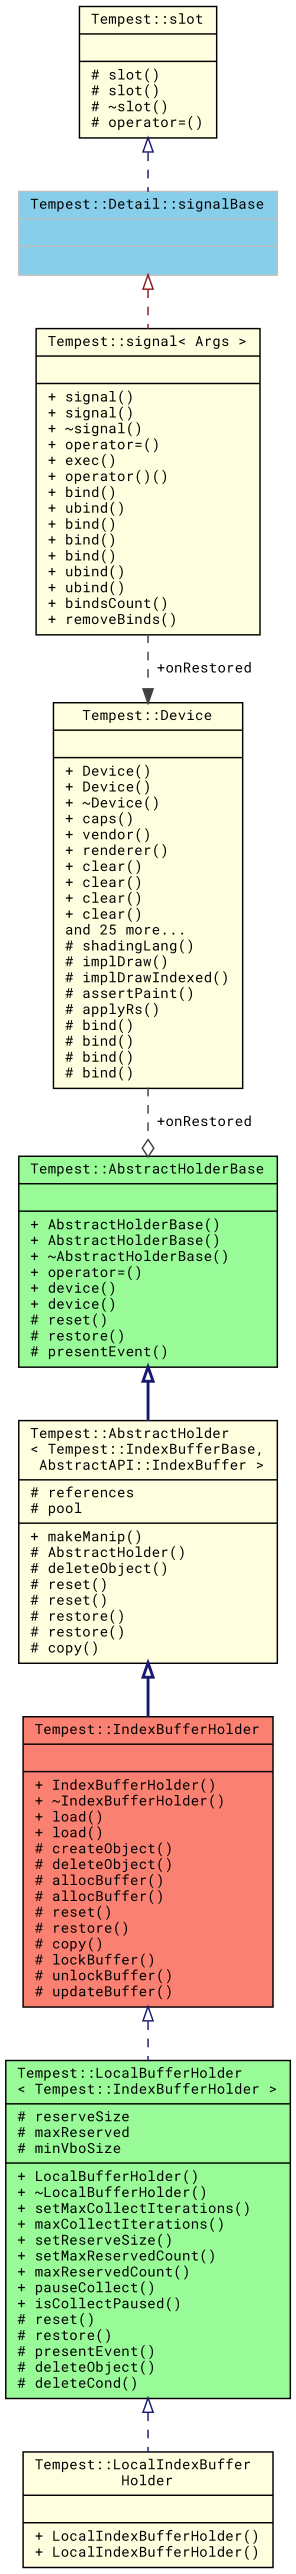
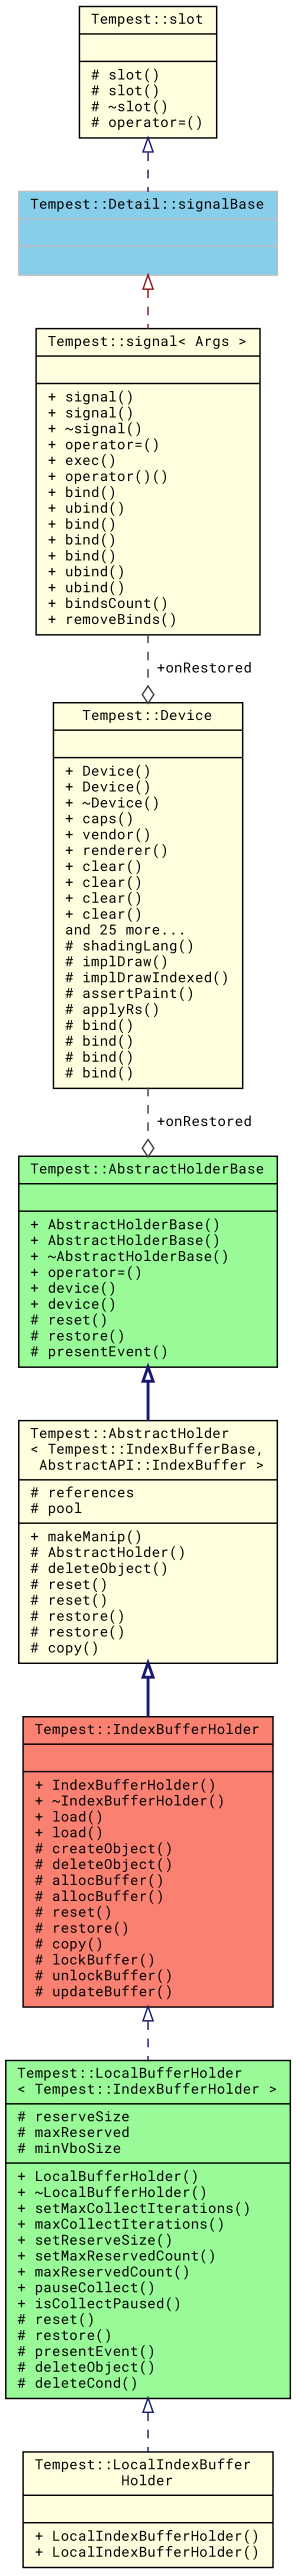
  digraph {
    fontname="Roboto Mono"
    node [color=black fillcolor=lightyellow fontname="Roboto Mono" fontsize=10 shape=record style=filled]
    edge [arrowtail=onormal color=midnightblue dir=back fontname="Roboto Mono" fontsize=10 labelfontname=Helvetica labelfontsize=10 style=dashed]
    n1 [fontcolor=black height=0.2 label="{Tempest::LocalIndexBuffer\lHolder\n||+ LocalIndexBufferHolder()\l+ LocalIndexBufferHolder()\l}" width=0.4]
    n2 [fillcolor=palegreen height=0.2 label="{Tempest::LocalBufferHolder\l\< Tempest::IndexBufferHolder \>\n|# reserveSize\l# maxReserved\l# minVboSize\l|+ LocalBufferHolder()\l+ ~LocalBufferHolder()\l+ setMaxCollectIterations()\l+ maxCollectIterations()\l+ setReserveSize()\l+ setMaxReservedCount()\l+ maxReservedCount()\l+ pauseCollect()\l+ isCollectPaused()\l# reset()\l# restore()\l# presentEvent()\l# deleteObject()\l# deleteCond()\l}" width=0.4]
    n3 [fillcolor=salmon height=0.2 label="{Tempest::IndexBufferHolder\n||+ IndexBufferHolder()\l+ ~IndexBufferHolder()\l+ load()\l+ load()\l# createObject()\l# deleteObject()\l# allocBuffer()\l# allocBuffer()\l# reset()\l# restore()\l# copy()\l# lockBuffer()\l# unlockBuffer()\l# updateBuffer()\l}" width=0.4]
    n4 [height=0.2 label="{Tempest::AbstractHolder\l\< Tempest::IndexBufferBase,\l AbstractAPI::IndexBuffer \>\n|# references\l# pool\l|+ makeManip()\l# AbstractHolder()\l# deleteObject()\l# reset()\l# reset()\l# restore()\l# restore()\l# copy()\l}" width=0.4]
    n5 [fillcolor=palegreen height=0.2 label="{Tempest::AbstractHolderBase\n||+ AbstractHolderBase()\l+ AbstractHolderBase()\l+ ~AbstractHolderBase()\l+ operator=()\l+ device()\l+ device()\l# reset()\l# restore()\l# presentEvent()\l}" width=0.4]
    n6 [height=0.2 label="{Tempest::Device\n||+ Device()\l+ Device()\l+ ~Device()\l+ caps()\l+ vendor()\l+ renderer()\l+ clear()\l+ clear()\l+ clear()\l+ clear()\land 25 more...\l# shadingLang()\l# implDraw()\l# implDrawIndexed()\l# assertPaint()\l# applyRs()\l# bind()\l# bind()\l# bind()\l# bind()\l}" width=0.4]
    n7 [height=0.2 label="{Tempest::signal\< Args \>\n||+ signal()\l+ signal()\l+ ~signal()\l+ operator=()\l+ exec()\l+ operator()()\l+ bind()\l+ ubind()\l+ bind()\l+ bind()\l+ bind()\l+ ubind()\l+ ubind()\l+ bindsCount()\l+ removeBinds()\l}" width=0.4]
    n8 [color=grey75 fillcolor=skyblue height=0.2 label="{Tempest::Detail::signalBase\n||}" width=0.4]
    n9 [height=0.2 label="{Tempest::slot\n||# slot()\l# slot()\l# ~slot()\l# operator=()\l}" width=0.4]
    n2 -> n1
    n3 -> n2
    n4 -> n3 [style=bold]
    n5 -> n4 [style=bold]
    n6 -> n5 [arrowhead=odiamond color=grey25 label=" +onRestored" arrowtail="" dir=""]
-   n7 -> n6 [arrowhead=normal color=grey25 label=" +onRestored" arrowtail="" dir=""]
+   n7 -> n6 [arrowhead=odiamond color=grey25 label=" +onRestored" arrowtail="" dir=""]
    n8 -> n7 [color=firebrick4]
    n9 -> n8
  }
